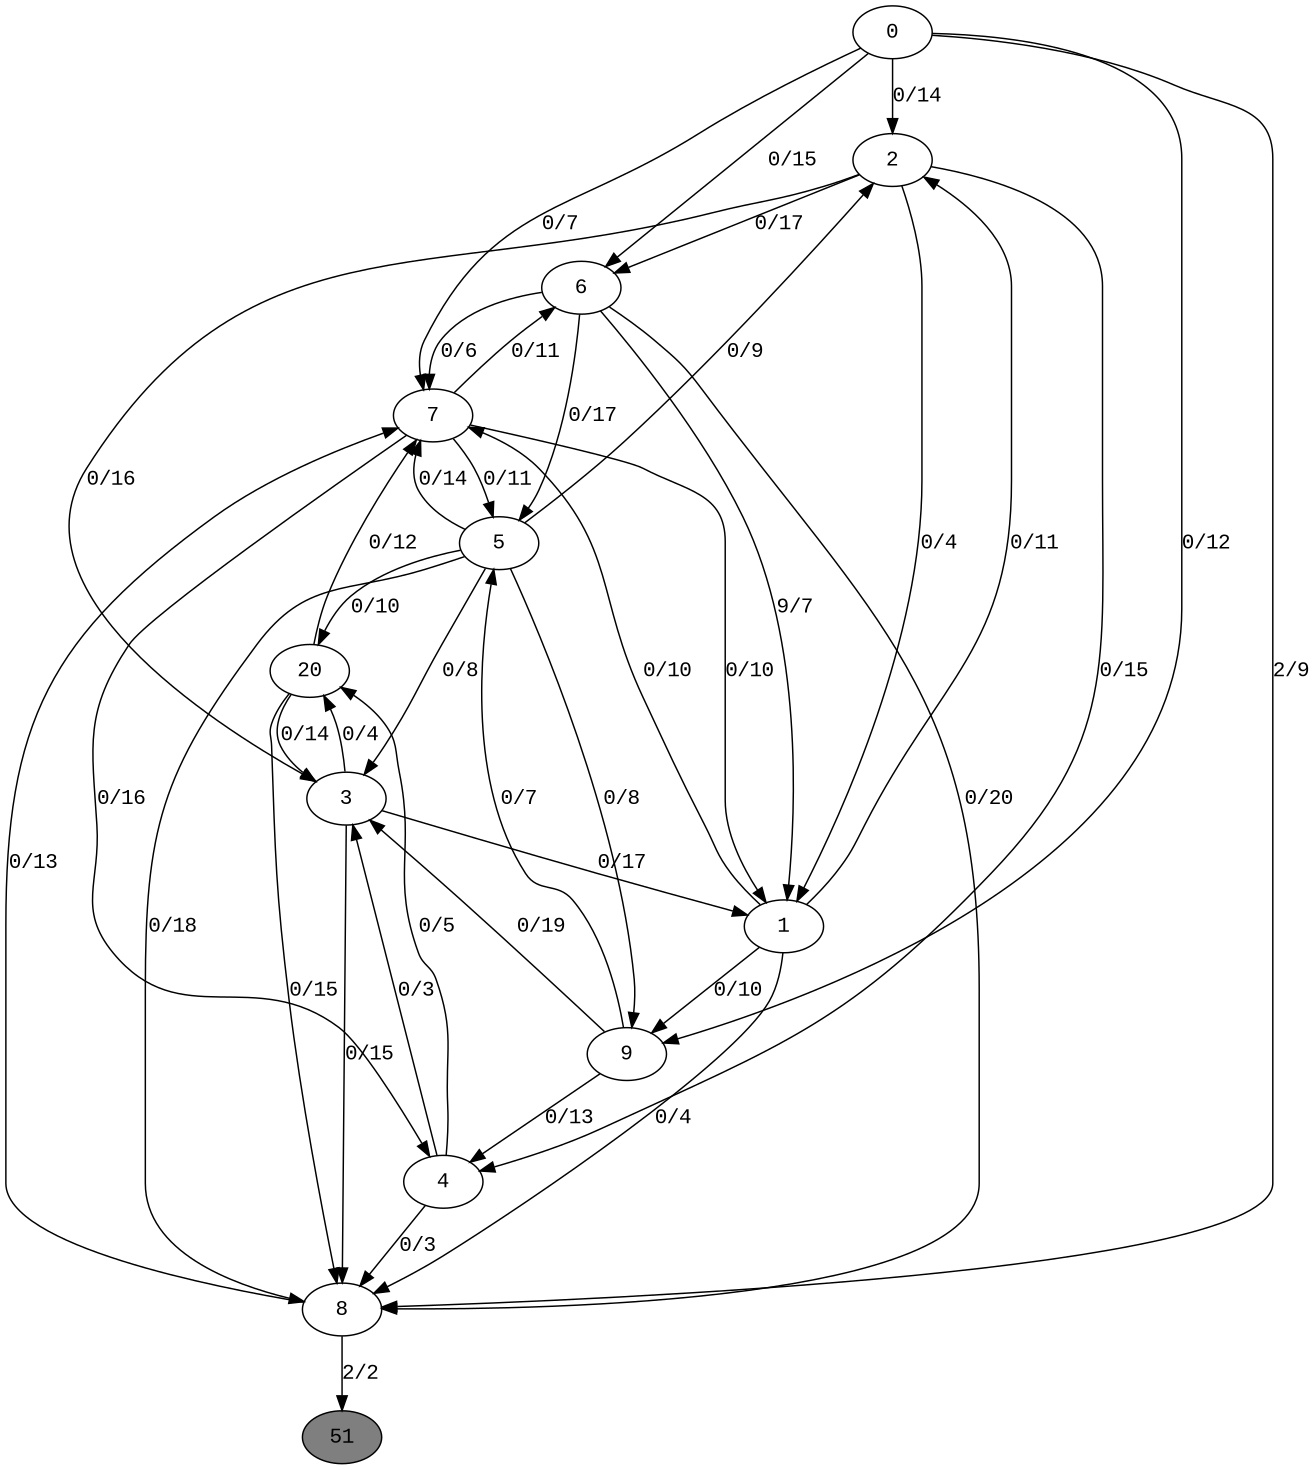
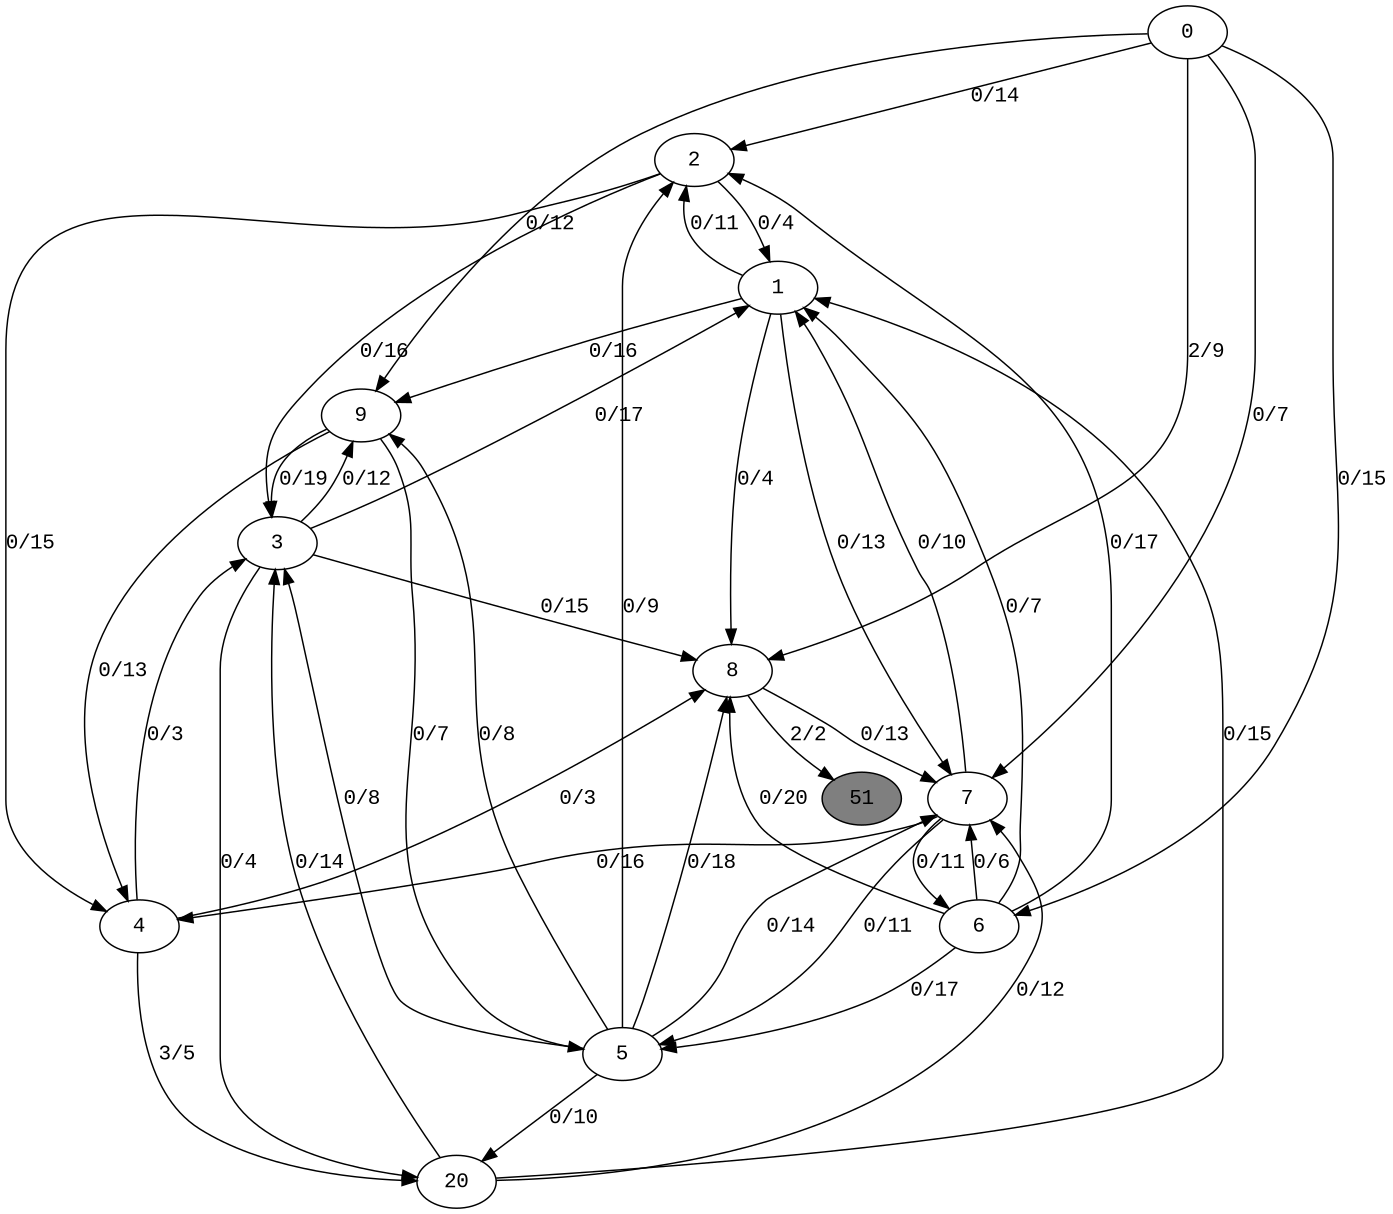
  digraph {
    fontname="Liberation Mono"
    node [fillcolor=grey100 fontname="Liberation Mono" style=filled]
    edge [fontname="Liberation Mono"]
    0
    2
    6
    7
    8
    9
    1
    3
    4
    5
    n11 [fillcolor=grey50 label=51]
    n12 [label=20]
    0 -> 2 [label="0/14"]
    0 -> 6 [label="0/15"]
    0 -> 7 [label="0/7"]
    0 -> 8 [label="2/9"]
    0 -> 9 [label="0/12"]
-   2 -> 6 [label="0/17"]
+   6 -> 2 [label="0/17"]
    2 -> 1 [label="0/4"]
    2 -> 3 [label="0/16"]
    2 -> 4 [label="0/15"]
    6 -> 7 [label="0/6"]
    6 -> 8 [label="0/20"]
-   6 -> 1 [label="9/7"]
+   6 -> 1 [label="0/7"]
    6 -> 5 [label="0/17"]
    7 -> 6 [label="0/11"]
    7 -> 1 [label="0/10"]
    7 -> 4 [label="0/16"]
    7 -> 5 [label="0/11"]
    8 -> 7 [label="0/13"]
    8 -> n11 [label="2/2"]
    9 -> 3 [label="0/19"]
    9 -> 4 [label="0/13"]
    9 -> 5 [label="0/7"]
    1 -> 2 [label="0/11"]
-   1 -> 7 [label="0/10"]
+   1 -> 7 [label="0/13"]
    1 -> 8 [label="0/4"]
-   1 -> 9 [label="0/10"]
+   1 -> 9 [label="0/16"]
    3 -> 8 [label="0/15"]
+   3 -> 9 [label="0/12"]
    3 -> 1 [label="0/17"]
    3 -> n12 [label="0/4"]
    4 -> 8 [label="0/3"]
    4 -> 3 [label="0/3"]
-   4 -> n12 [label="0/5"]
+   4 -> n12 [label="3/5"]
    5 -> 2 [label="0/9"]
    5 -> 7 [label="0/14"]
    5 -> 8 [label="0/18"]
    5 -> 9 [label="0/8"]
    5 -> 3 [label="0/8"]
    5 -> n12 [label="0/10"]
    n12 -> 7 [label="0/12"]
-   n12 -> 8 [label="0/15"]
+   n12 -> 1 [label="0/15"]
    n12 -> 3 [label="0/14"]
  }
